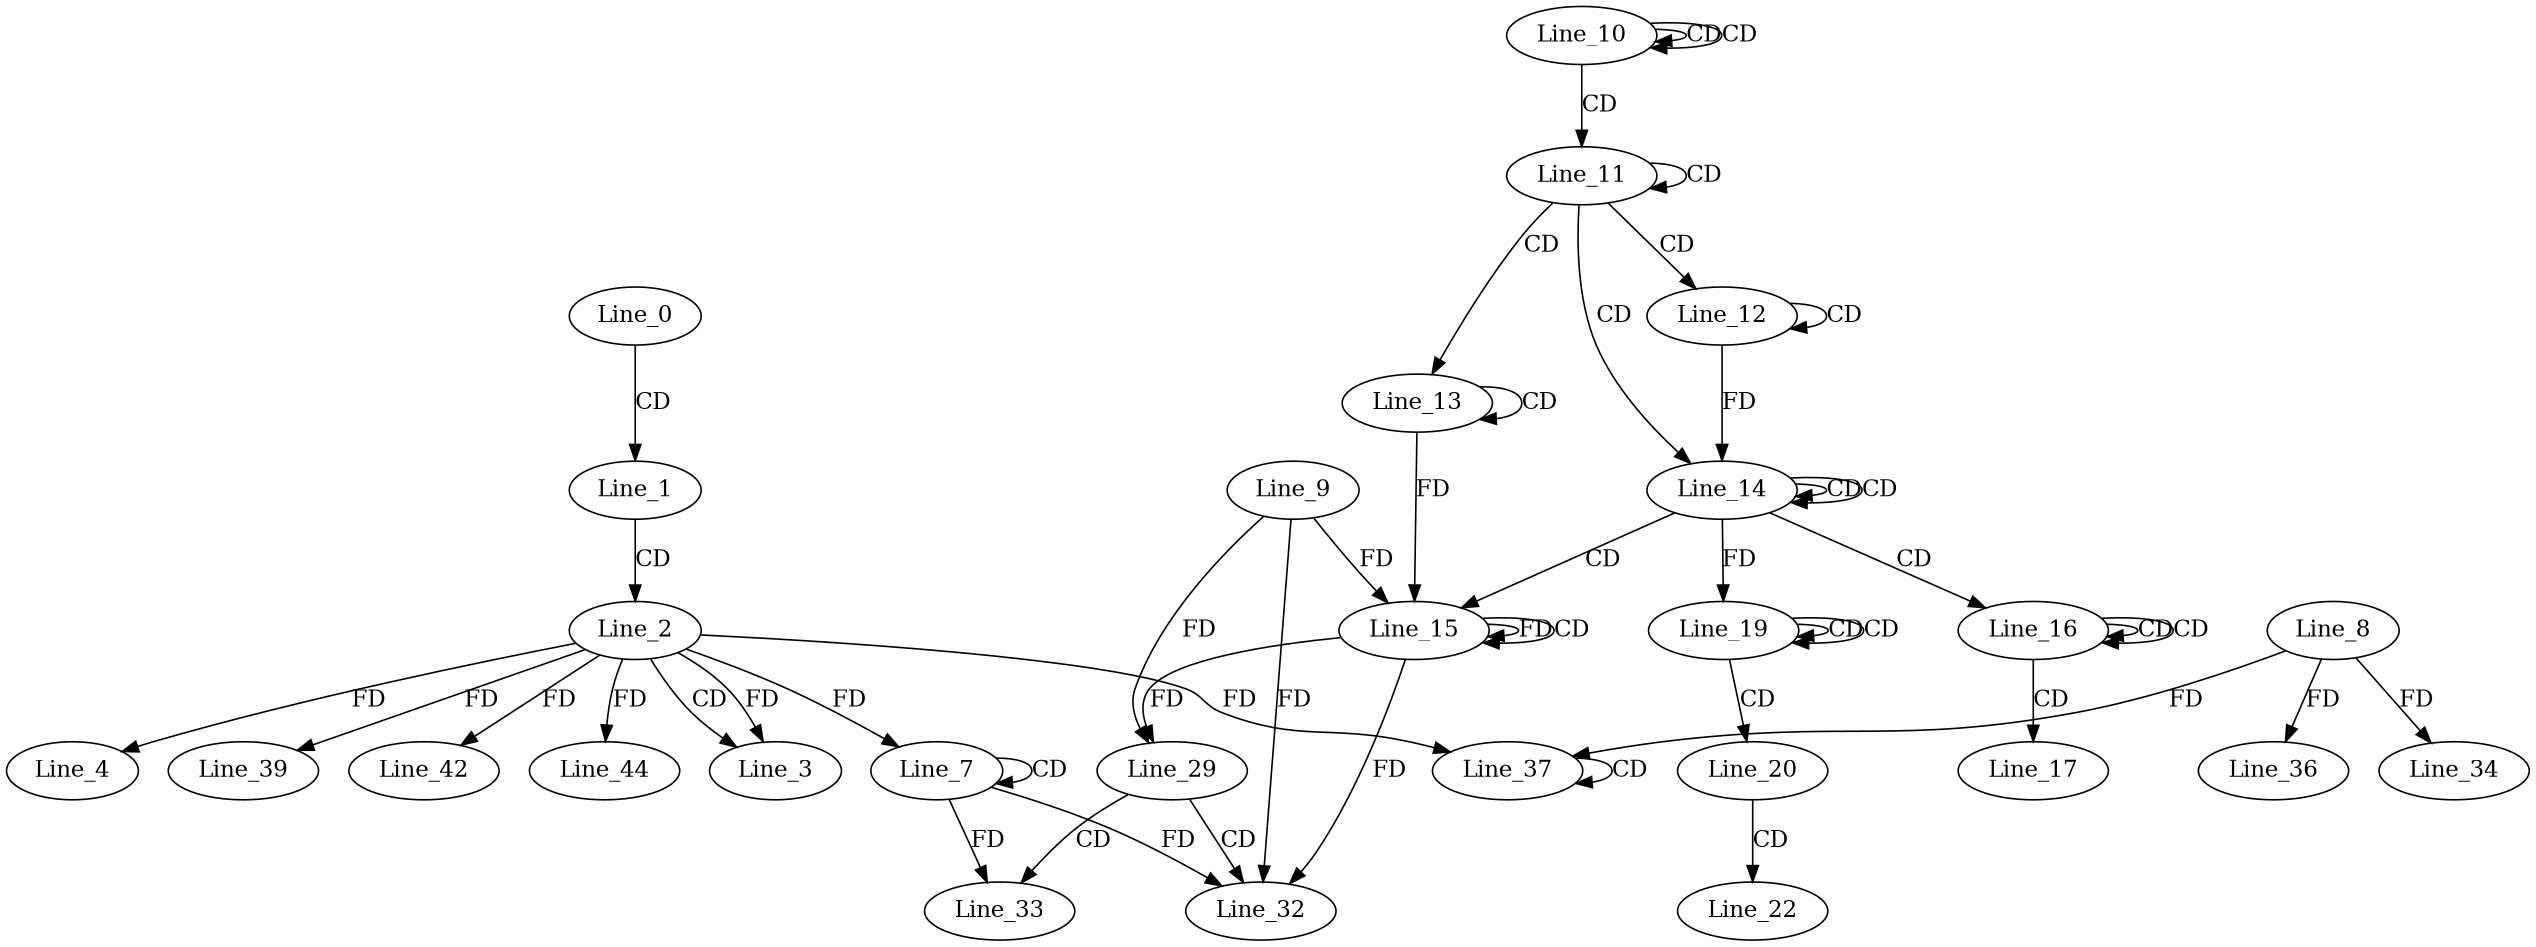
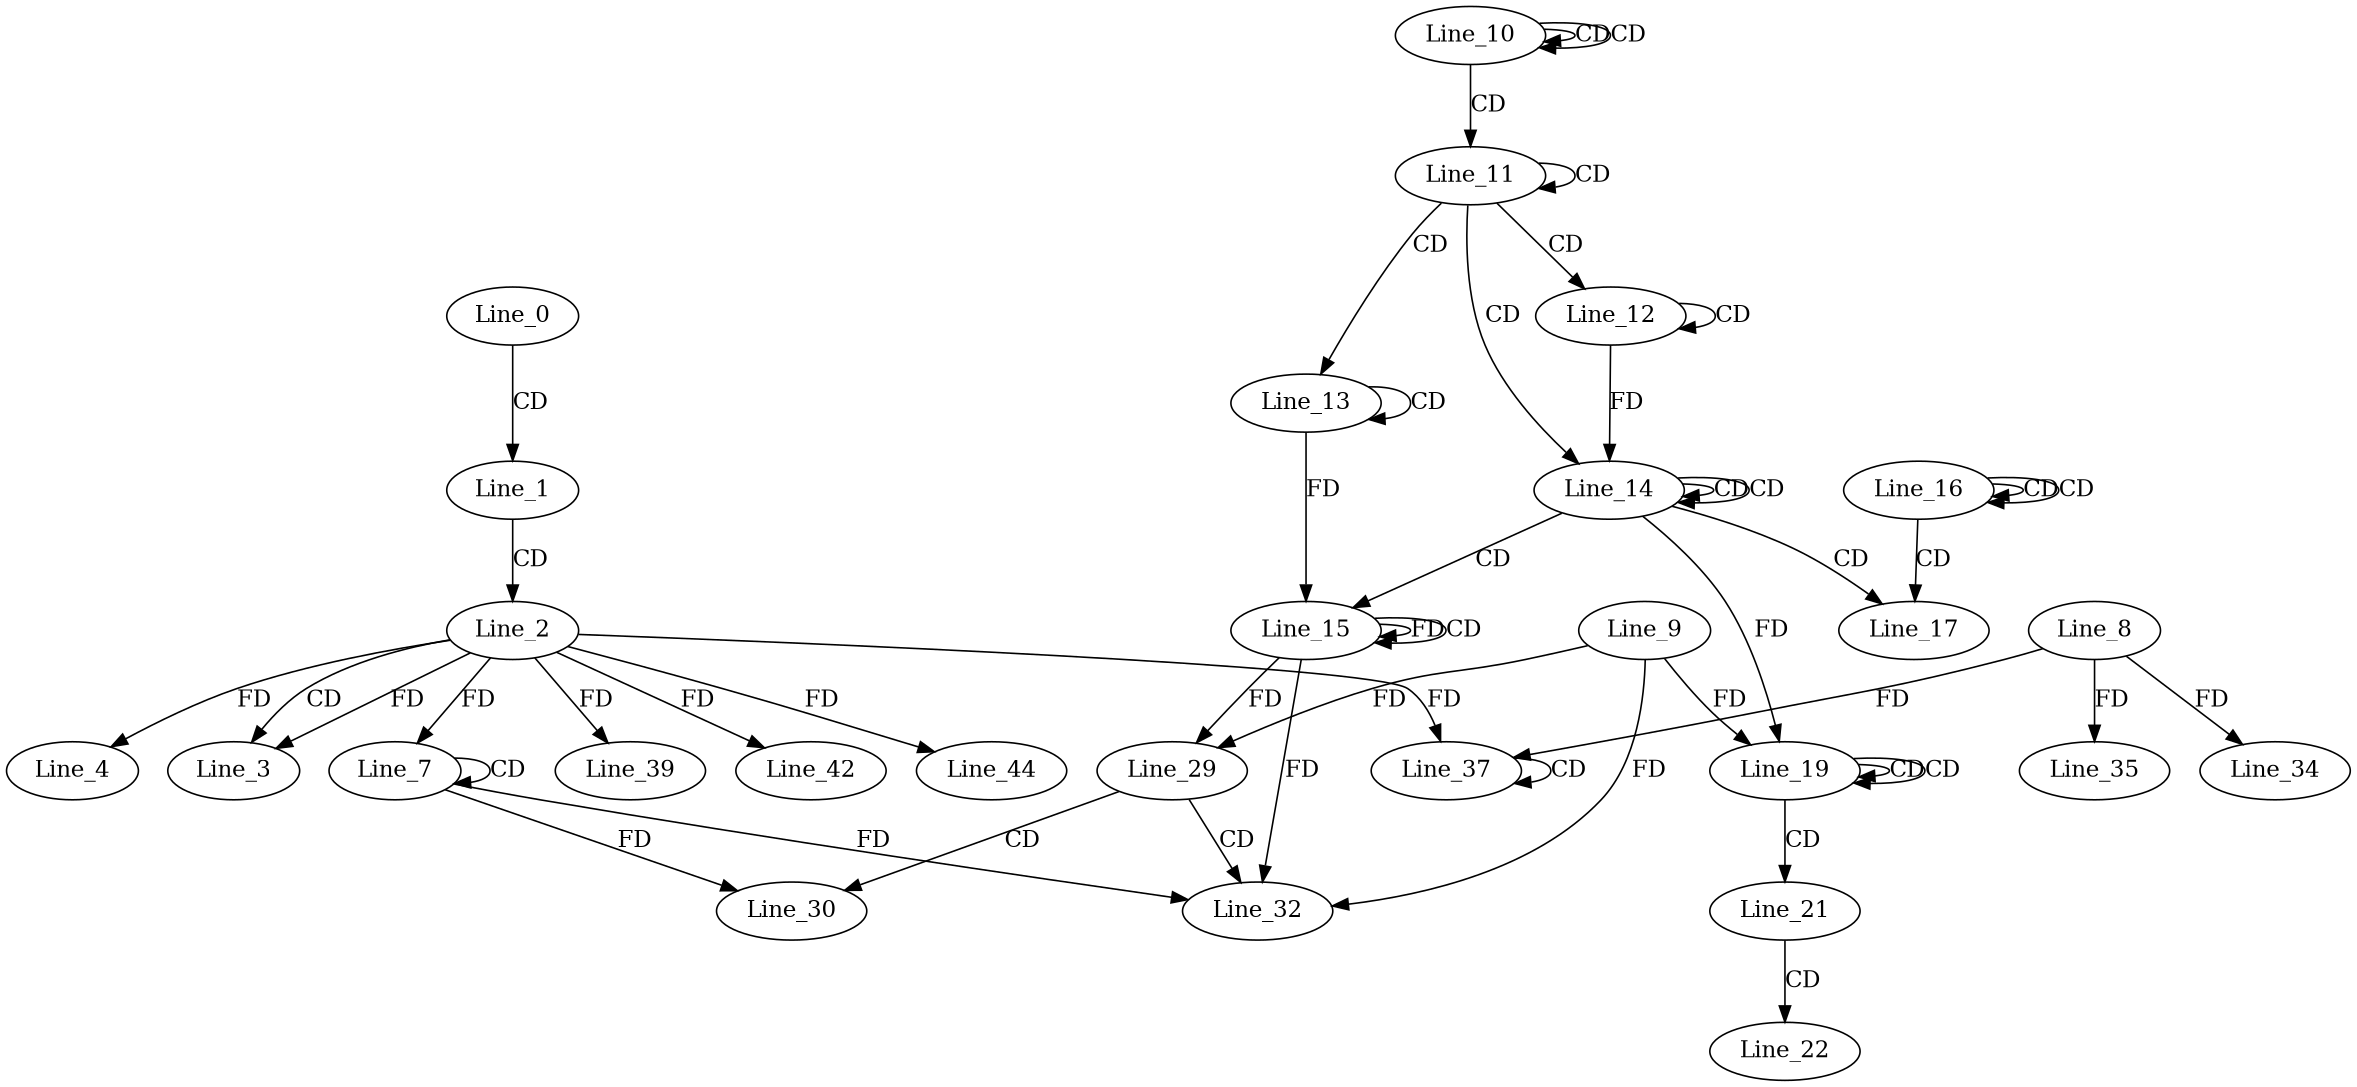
  digraph {
    Line_0
    Line_1
    Line_2
    Line_3
    Line_4
    Line_7
    Line_37
    Line_39
    Line_42
    Line_44
-   Line_30 [label=Line_33]
+   Line_30
    Line_32
    Line_10
    Line_11
    Line_12
    Line_13
    Line_14
    Line_15
    Line_16
    Line_19
    Line_29
    Line_17
-   Line_20
+   Line_20 [label=Line_21]
    Line_9
    Line_22
    Line_8
    Line_34
-   Line_35 [label=Line_36]
+   Line_35
    Line_0 -> Line_1 [label=CD]
    Line_1 -> Line_2 [label=CD]
    Line_2 -> Line_3 [label=CD]
    Line_2 -> Line_3 [label=FD]
    Line_2 -> Line_4 [label=FD]
    Line_2 -> Line_7 [label=FD]
    Line_2 -> Line_37 [label=FD]
    Line_2 -> Line_39 [label=FD]
    Line_2 -> Line_42 [label=FD]
    Line_2 -> Line_44 [label=FD]
    Line_7 -> Line_7 [label=CD]
    Line_7 -> Line_30 [label=FD]
    Line_7 -> Line_32 [label=FD]
    Line_37 -> Line_37 [label=CD]
    Line_10 -> Line_10 [label=CD]
    Line_10 -> Line_10 [label=CD]
    Line_10 -> Line_11 [label=CD]
    Line_11 -> Line_11 [label=CD]
    Line_11 -> Line_12 [label=CD]
    Line_11 -> Line_13 [label=CD]
    Line_11 -> Line_14 [label=CD]
    Line_12 -> Line_12 [label=CD]
    Line_12 -> Line_14 [label=FD]
    Line_13 -> Line_13 [label=CD]
    Line_13 -> Line_15 [label=FD]
    Line_14 -> Line_14 [label=CD]
    Line_14 -> Line_14 [label=CD]
    Line_14 -> Line_15 [label=CD]
-   Line_14 -> Line_16 [label=CD]
+   Line_14 -> Line_17 [label=CD]
    Line_14 -> Line_19 [label=FD]
    Line_15 -> Line_32 [label=FD]
    Line_15 -> Line_15 [label=FD]
    Line_15 -> Line_15 [label=CD]
    Line_15 -> Line_29 [label=FD]
    Line_16 -> Line_16 [label=CD]
    Line_16 -> Line_16 [label=CD]
    Line_16 -> Line_17 [label=CD]
    Line_19 -> Line_19 [label=CD]
    Line_19 -> Line_19 [label=CD]
    Line_19 -> Line_20 [label=CD]
    Line_29 -> Line_30 [label=CD]
    Line_29 -> Line_32 [label=CD]
    Line_20 -> Line_22 [label=CD]
    Line_9 -> Line_32 [label=FD]
-   Line_9 -> Line_15 [label=FD]
+   Line_9 -> Line_19 [label=FD]
    Line_9 -> Line_29 [label=FD]
    Line_8 -> Line_37 [label=FD]
    Line_8 -> Line_34 [label=FD]
    Line_8 -> Line_35 [label=FD]
  }
